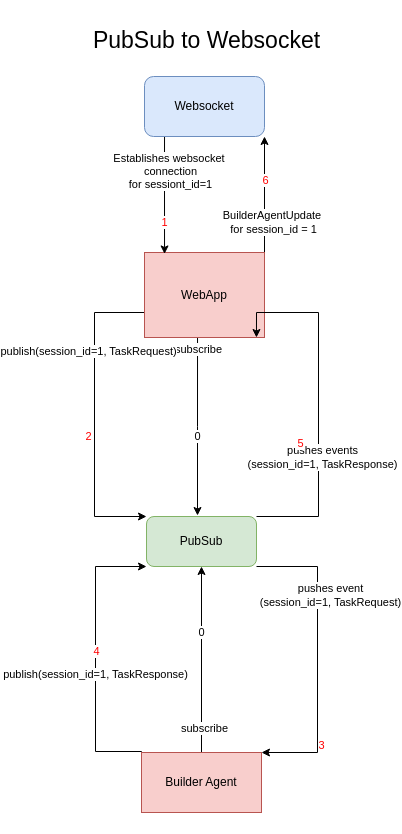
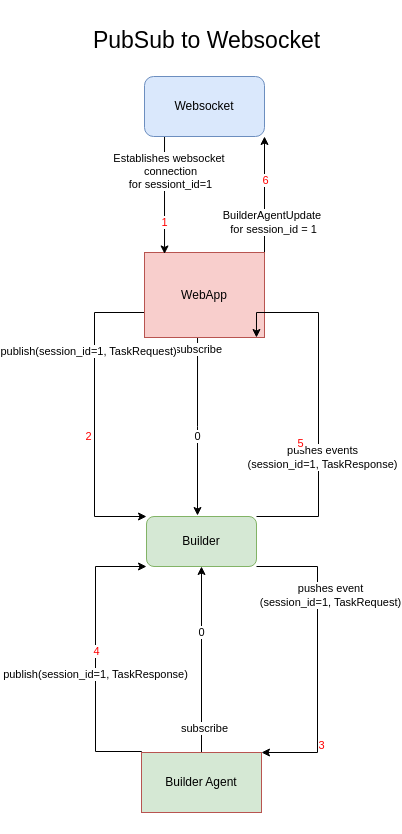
  <mxCell id="0" />
  <mxCell id="1" parent="0" />
  <mxCell id="2" style="edgeStyle=orthogonalEdgeStyle;rounded=0;orthogonalLoop=1;jettySize=auto;html=1;exitX=0.442;exitY=1;exitDx=0;exitDy=0;exitPerimeter=0;" parent="1" source="14" edge="1"><mxGeometry relative="1" as="geometry"><mxPoint x="157" y="515" as="targetPoint" /></mxGeometry></mxCell>
  <mxCell id="3" value="subscribe" style="edgeLabel;html=1;align=center;verticalAlign=middle;resizable=0;points=[];" parent="2" vertex="1" connectable="0"><mxGeometry x="-0.263" y="-4" relative="1" as="geometry"><mxPoint x="4" y="-54" as="offset" /></mxGeometry></mxCell>
  <mxCell id="4" value="0" style="edgeLabel;html=1;align=center;verticalAlign=middle;resizable=0;points=[];" parent="2" vertex="1" connectable="0"><mxGeometry x="0.232" y="-1" relative="1" as="geometry"><mxPoint y="-11" as="offset" /></mxGeometry></mxCell>
  <mxCell id="5" style="edgeStyle=orthogonalEdgeStyle;rounded=0;orthogonalLoop=1;jettySize=auto;html=1;entryX=1;entryY=0;entryDx=0;entryDy=0;exitX=1;exitY=1;exitDx=0;exitDy=0;" parent="1" source="26" target="25" edge="1"><mxGeometry relative="1" as="geometry"><mxPoint x="184" y="521" as="sourcePoint" /><Array as="points"><mxPoint x="277" y="566" /><mxPoint x="277" y="752" /></Array></mxGeometry></mxCell>
  <mxCell id="6" value="pushes event&lt;div&gt;(session_id=1, TaskRequest)&lt;/div&gt;" style="edgeLabel;html=1;align=center;verticalAlign=middle;resizable=0;points=[];" parent="5" vertex="1" connectable="0"><mxGeometry x="-0.255" relative="1" as="geometry"><mxPoint x="12" y="-24" as="offset" /></mxGeometry></mxCell>
  <mxCell id="7" value="3" style="edgeLabel;html=1;align=center;verticalAlign=middle;resizable=0;points=[];fontColor=#FF0000;" parent="5" vertex="1" connectable="0"><mxGeometry x="0.587" y="-2" relative="1" as="geometry"><mxPoint x="5" y="-1" as="offset" /></mxGeometry></mxCell>
  <mxCell id="8" style="edgeStyle=orthogonalEdgeStyle;rounded=0;orthogonalLoop=1;jettySize=auto;html=1;exitX=1;exitY=0;exitDx=0;exitDy=0;entryX=1;entryY=1;entryDx=0;entryDy=0;" parent="1" source="14" target="18" edge="1"><mxGeometry relative="1" as="geometry" /></mxCell>
  <mxCell id="9" value="BuilderAgentUpdate&amp;nbsp;&lt;div&gt;for session_id = 1&lt;/div&gt;" style="edgeLabel;html=1;align=center;verticalAlign=middle;resizable=0;points=[];" parent="8" vertex="1" connectable="0"><mxGeometry x="-0.261" y="-3" relative="1" as="geometry"><mxPoint x="5" y="12" as="offset" /></mxGeometry></mxCell>
  <mxCell id="10" value="6" style="edgeLabel;html=1;align=center;verticalAlign=middle;resizable=0;points=[];fontColor=#FF0000;" parent="8" vertex="1" connectable="0"><mxGeometry x="-0.361" relative="1" as="geometry"><mxPoint y="-36" as="offset" /></mxGeometry></mxCell>
  <mxCell id="11" style="edgeStyle=orthogonalEdgeStyle;rounded=0;orthogonalLoop=1;jettySize=auto;html=1;exitX=0;exitY=1;exitDx=0;exitDy=0;entryX=0;entryY=0;entryDx=0;entryDy=0;" edge="1" parent="1" source="14" target="26"><mxGeometry relative="1" as="geometry"><Array as="points"><mxPoint x="54" y="312" /><mxPoint x="54" y="516" /></Array></mxGeometry></mxCell>
  <mxCell id="12" value="publish(session_id=1, TaskRequest)" style="edgeLabel;html=1;align=center;verticalAlign=middle;resizable=0;points=[];" vertex="1" connectable="0" parent="11"><mxGeometry x="-0.203" y="-1" relative="1" as="geometry"><mxPoint x="-6" y="-19" as="offset" /></mxGeometry></mxCell>
  <mxCell id="13" value="&lt;span style=&quot;color: rgb(255, 0, 0);&quot;&gt;2&lt;/span&gt;" style="edgeLabel;html=1;align=center;verticalAlign=middle;resizable=0;points=[];" vertex="1" connectable="0" parent="11"><mxGeometry x="0.163" y="2" relative="1" as="geometry"><mxPoint x="-9" y="6" as="offset" /></mxGeometry></mxCell>
  <mxCell id="14" value="WebApp" style="rounded=0;whiteSpace=wrap;html=1;fillColor=#f8cecc;strokeColor=#b85450;" parent="1" vertex="1"><mxGeometry x="104" y="252" width="120" height="85" as="geometry" /></mxCell>
  <mxCell id="15" style="edgeStyle=orthogonalEdgeStyle;rounded=0;orthogonalLoop=1;jettySize=auto;html=1;exitX=0.167;exitY=0.983;exitDx=0;exitDy=0;exitPerimeter=0;entryX=0.167;entryY=0.017;entryDx=0;entryDy=0;entryPerimeter=0;" parent="1" source="18" edge="1" target="14"><mxGeometry relative="1" as="geometry"><mxPoint x="125" y="285" as="targetPoint" /><Array as="points"><mxPoint x="126" y="167" /><mxPoint x="125" y="167" /></Array></mxGeometry></mxCell>
  <mxCell id="16" value="Establishes websocket&amp;nbsp;&lt;div&gt;connection&lt;/div&gt;&lt;div&gt;for sessiont_id=1&lt;/div&gt;" style="edgeLabel;html=1;align=center;verticalAlign=middle;resizable=0;points=[];" parent="15" vertex="1" connectable="0"><mxGeometry x="0.3" y="1" relative="1" as="geometry"><mxPoint x="4" y="-40" as="offset" /></mxGeometry></mxCell>
  <mxCell id="17" value="1" style="edgeLabel;html=1;align=center;verticalAlign=middle;resizable=0;points=[];fontColor=#FF0000;" parent="15" vertex="1" connectable="0"><mxGeometry x="-0.559" y="2" relative="1" as="geometry"><mxPoint x="-3" y="60" as="offset" /></mxGeometry></mxCell>
  <mxCell id="18" value="Websocket" style="rounded=1;whiteSpace=wrap;html=1;fillColor=#dae8fc;strokeColor=#6c8ebf;glass=0;" parent="1" vertex="1"><mxGeometry x="104" y="76" width="120" height="60" as="geometry" /></mxCell>
  <mxCell id="19" style="edgeStyle=orthogonalEdgeStyle;rounded=0;orthogonalLoop=1;jettySize=auto;html=1;entryX=0;entryY=1;entryDx=0;entryDy=0;exitX=0;exitY=0;exitDx=0;exitDy=0;" parent="1" source="25" target="26" edge="1"><mxGeometry relative="1" as="geometry"><Array as="points"><mxPoint x="101" y="751" /><mxPoint x="55" y="751" /><mxPoint x="55" y="566" /></Array></mxGeometry></mxCell>
  <mxCell id="20" value="publish(session_id=1, TaskResponse)" style="edgeLabel;html=1;align=center;verticalAlign=middle;resizable=0;points=[];" parent="19" vertex="1" connectable="0"><mxGeometry x="0.237" y="-3" relative="1" as="geometry"><mxPoint x="-4" y="50" as="offset" /></mxGeometry></mxCell>
  <mxCell id="21" value="4" style="edgeLabel;html=1;align=center;verticalAlign=middle;resizable=0;points=[];fontColor=#FF0000;" parent="19" vertex="1" connectable="0"><mxGeometry x="0.159" relative="1" as="geometry"><mxPoint y="16" as="offset" /></mxGeometry></mxCell>
  <mxCell id="22" style="edgeStyle=orthogonalEdgeStyle;rounded=0;orthogonalLoop=1;jettySize=auto;html=1;exitX=0.5;exitY=0;exitDx=0;exitDy=0;entryX=0.5;entryY=1;entryDx=0;entryDy=0;" parent="1" source="25" target="26" edge="1"><mxGeometry relative="1" as="geometry" /></mxCell>
  <mxCell id="23" value="subscribe" style="edgeLabel;html=1;align=center;verticalAlign=middle;resizable=0;points=[];" parent="22" vertex="1" connectable="0"><mxGeometry x="0.414" y="-2" relative="1" as="geometry"><mxPoint y="107" as="offset" /></mxGeometry></mxCell>
  <mxCell id="24" value="0" style="edgeLabel;html=1;align=center;verticalAlign=middle;resizable=0;points=[];" parent="22" vertex="1" connectable="0"><mxGeometry x="-0.531" relative="1" as="geometry"><mxPoint x="-1" y="-77" as="offset" /></mxGeometry></mxCell>
- <mxCell id="25" value="Builder Agent" style="rounded=0;whiteSpace=wrap;html=1;fillColor=#f8cecc;strokeColor=#b85450;" parent="1" vertex="1"><mxGeometry x="101" y="752" width="120" height="60" as="geometry" /></mxCell>
- <mxCell id="26" value="PubSub" style="html=1;whiteSpace=wrap;fillColor=#d5e8d4;strokeColor=#82b366;rounded=1;" parent="1" vertex="1"><mxGeometry x="106" y="516" width="110" height="50" as="geometry" /></mxCell>
+ <mxCell id="25" value="Builder Agent" style="rounded=0;whiteSpace=wrap;html=1;fillColor=#d5e8d4;strokeColor=#b85450;" parent="1" vertex="1"><mxGeometry x="101" y="752" width="120" height="60" as="geometry" /></mxCell>
+ <mxCell id="26" value="Builder" style="html=1;whiteSpace=wrap;fillColor=#d5e8d4;strokeColor=#82b366;rounded=1;" parent="1" vertex="1"><mxGeometry x="106" y="516" width="110" height="50" as="geometry" /></mxCell>
  <mxCell id="27" value="PubSub to Websocket" style="text;html=1;align=center;verticalAlign=middle;whiteSpace=wrap;rounded=0;fontSize=23;" parent="1" vertex="1"><mxGeometry x="20" y="20" width="293" height="40" as="geometry" /></mxCell>
  <mxCell id="28" style="edgeStyle=orthogonalEdgeStyle;rounded=0;orthogonalLoop=1;jettySize=auto;html=1;exitX=1;exitY=0;exitDx=0;exitDy=0;entryX=0.933;entryY=1;entryDx=0;entryDy=0;entryPerimeter=0;" edge="1" parent="1" source="26" target="14"><mxGeometry relative="1" as="geometry"><Array as="points"><mxPoint x="278" y="516" /><mxPoint x="278" y="312" /></Array></mxGeometry></mxCell>
  <mxCell id="29" value="pushes events&lt;div&gt;(session_id=1, TaskResponse)&lt;/div&gt;" style="edgeLabel;html=1;align=center;verticalAlign=middle;resizable=0;points=[];" vertex="1" connectable="0" parent="28"><mxGeometry x="0.304" y="-1" relative="1" as="geometry"><mxPoint x="2" y="108" as="offset" /></mxGeometry></mxCell>
  <mxCell id="30" value="&lt;span style=&quot;color: rgb(255, 0, 0);&quot;&gt;5&lt;/span&gt;" style="edgeLabel;html=1;align=center;verticalAlign=middle;resizable=0;points=[];" vertex="1" connectable="0" parent="28"><mxGeometry x="0.627" y="-1" relative="1" as="geometry"><mxPoint x="2" y="131" as="offset" /></mxGeometry></mxCell>
